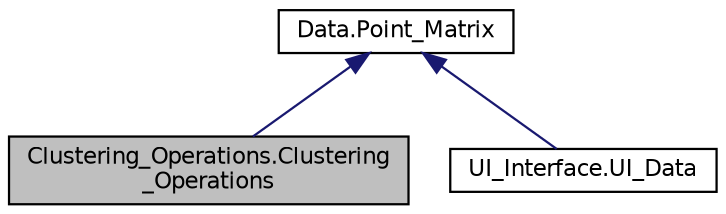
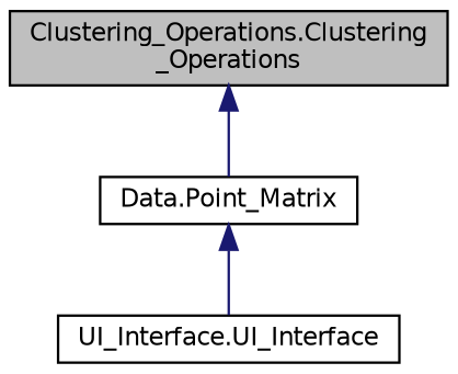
  digraph {
    node [color=black fillcolor=white fontname=Helvetica fontsize=10 shape=record style=filled]
    edge [color=midnightblue dir=back fontname=Helvetica fontsize=10 labelfontname=Helvetica labelfontsize=10 style=solid]
    n1 [fillcolor=grey75 fontcolor=black height=0.2 label="Clustering_Operations.Clustering\l_Operations" width=0.4]
-   n2 [height=0.2 label="UI_Interface.UI_Data" width=0.4]
+   n2 [height=0.2 label="UI_Interface.UI_Interface" width=0.4]
    n3 [height=0.2 label="Data.Point_Matrix" width=0.4]
-   n3 -> n1
+   n1 -> n3
    n3 -> n2
  }
